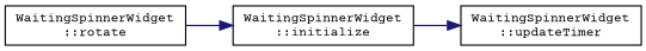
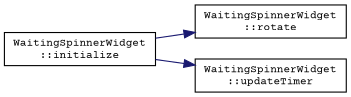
  digraph {
    fontname="Courier Prime"
    rankdir=LR
    node [color=black fillcolor=white fontname="Courier Prime" fontsize=10 shape=record style=filled]
    edge [color=midnightblue fontname="Courier Prime" fontsize=10 labelfontname=FreeSans labelfontsize=10 style=solid]
    n1 [height=0.2 label="WaitingSpinnerWidget\l::initialize" width=0.4]
    n2 [height=0.2 label="WaitingSpinnerWidget\l::rotate" width=0.4]
    n3 [height=0.2 label="WaitingSpinnerWidget\l::updateTimer" width=0.4]
-   n2 -> n1
+   n1 -> n2
    n1 -> n3
  }
